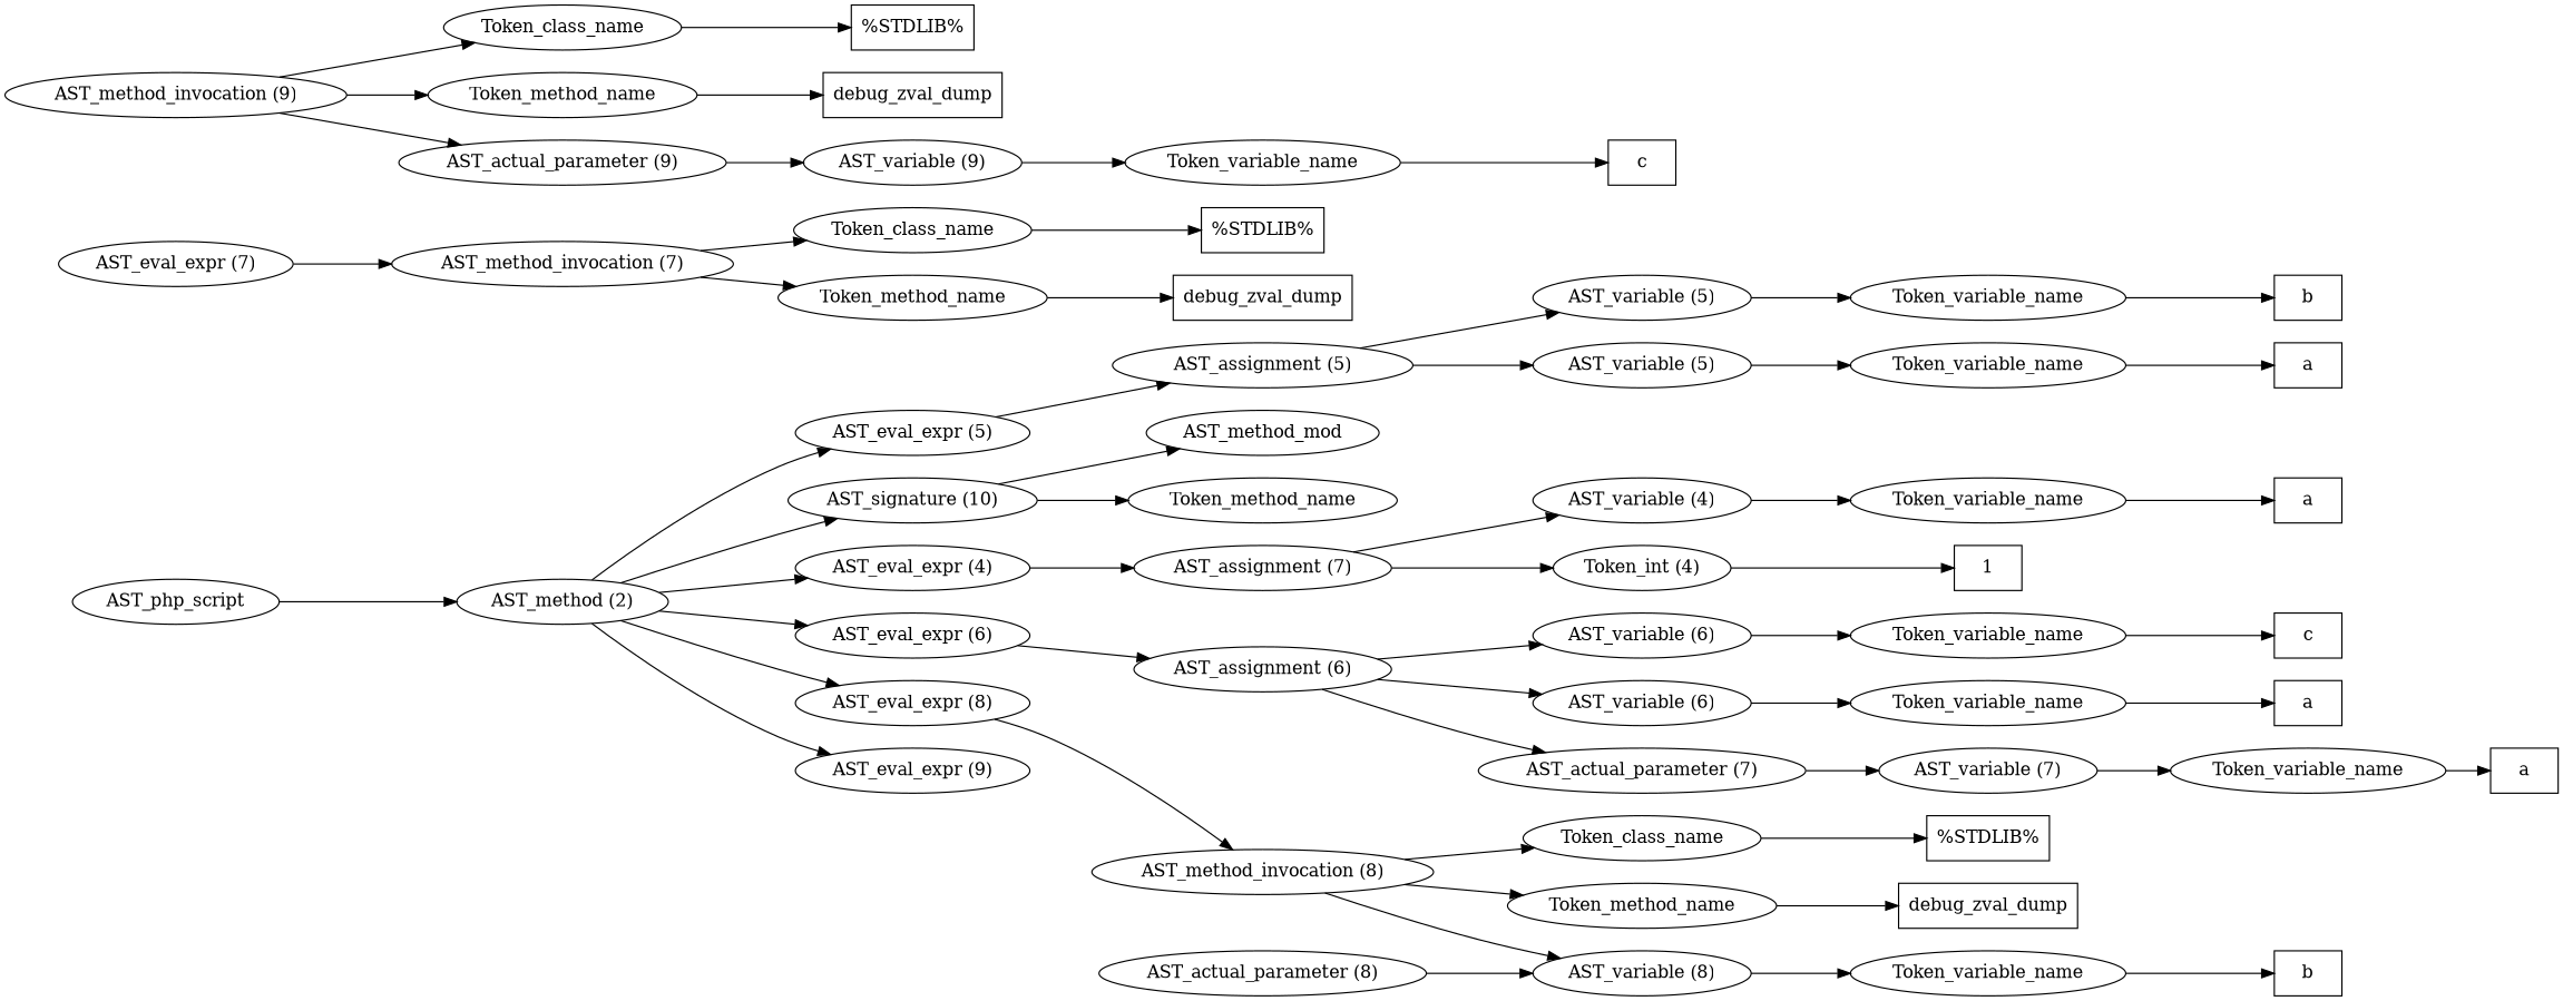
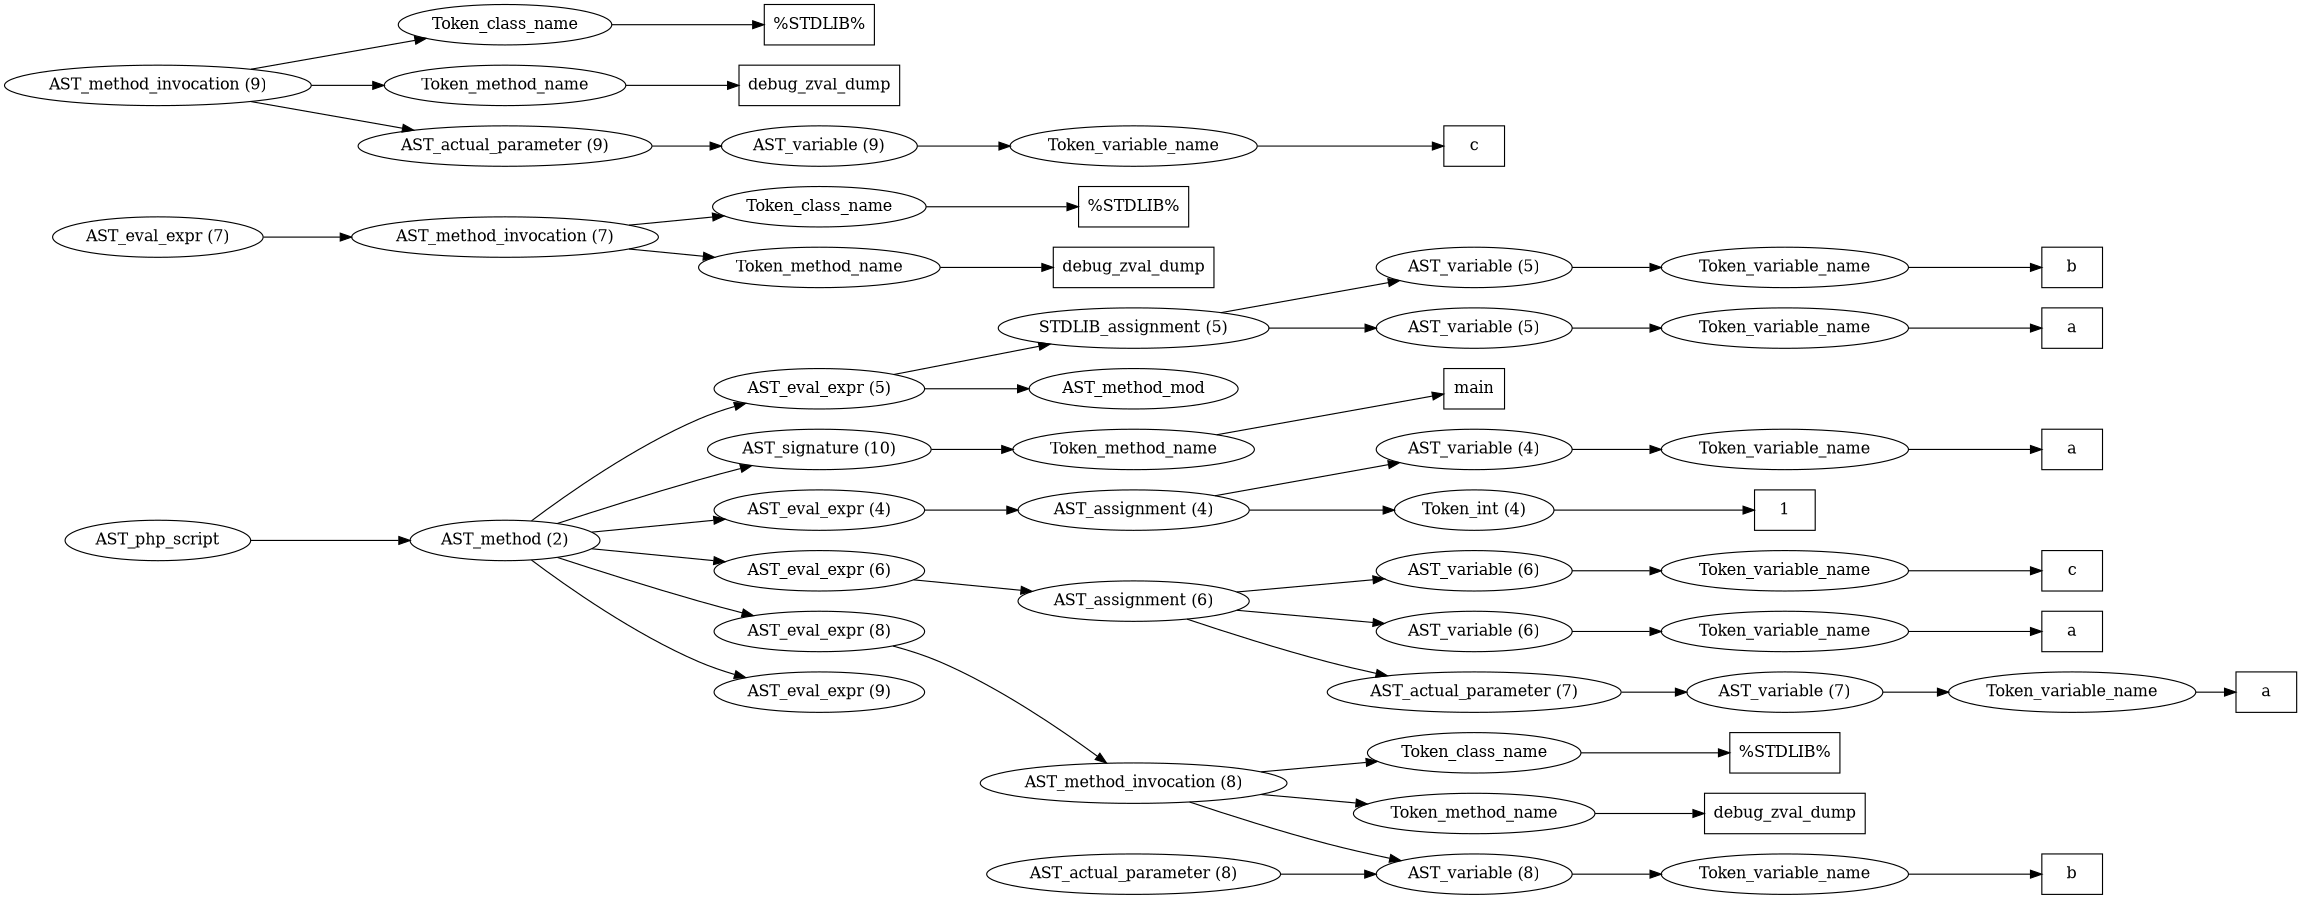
  digraph {
    rankdir=LR
    n1 [label=AST_php_script]
    n2 [label="AST_method (2)"]
    n3 [label="AST_signature (10)"]
    n4 [label="AST_eval_expr (4)"]
    n5 [label="AST_eval_expr (5)"]
    n6 [label="AST_eval_expr (6)"]
    n7 [label="AST_eval_expr (8)"]
    n8 [label="AST_eval_expr (9)"]
    n9 [label=AST_method_mod]
    n10 [label=Token_method_name]
-   n11 [label="AST_assignment (7)"]
-   n12 [label="AST_assignment (5)"]
+   n11 [label="AST_assignment (4)"]
+   n12 [label="STDLIB_assignment (5)"]
    n13 [label="AST_assignment (6)"]
    n14 [label="AST_eval_expr (7)"]
    n15 [label="AST_method_invocation (7)"]
    n16 [label="AST_method_invocation (8)"]
+   n17 [label=main shape=box]
    n18 [label="AST_variable (4)"]
    n19 [label="Token_int (4)"]
    n20 [label=Token_variable_name]
    n21 [label=1 shape=box]
    n22 [label=a shape=box]
    n23 [label="AST_variable (5)"]
    n24 [label="AST_variable (5)"]
    n25 [label=Token_variable_name]
    n26 [label=Token_variable_name]
    n27 [label=b shape=box]
    n28 [label=a shape=box]
    n29 [label="AST_variable (6)"]
    n30 [label="AST_variable (6)"]
    n31 [label="AST_actual_parameter (7)"]
    n32 [label=Token_variable_name]
    n33 [label=Token_variable_name]
    n34 [label=c shape=box]
    n35 [label=a shape=box]
    n36 [label=Token_class_name]
    n37 [label=Token_method_name]
    n38 [label="%STDLIB%" shape=box]
    n39 [label=debug_zval_dump shape=box]
    n40 [label="AST_variable (7)"]
    n41 [label=Token_variable_name]
    n42 [label=a shape=box]
    n43 [label=Token_class_name]
    n44 [label=Token_method_name]
    n45 [label="AST_variable (8)"]
    n46 [label="%STDLIB%" shape=box]
    n47 [label=debug_zval_dump shape=box]
    n48 [label="AST_actual_parameter (8)"]
    n49 [label=Token_variable_name]
    n50 [label=b shape=box]
    n51 [label="AST_method_invocation (9)"]
    n52 [label=Token_class_name]
    n53 [label=Token_method_name]
    n54 [label="AST_actual_parameter (9)"]
    n55 [label="%STDLIB%" shape=box]
    n56 [label=debug_zval_dump shape=box]
    n57 [label="AST_variable (9)"]
    n58 [label=Token_variable_name]
    n59 [label=c shape=box]
    n1 -> n2
    n2 -> n3
    n2 -> n4
    n2 -> n5
    n2 -> n6
    n2 -> n7
    n2 -> n8
-   n3 -> n9
+   n5 -> n9
    n3 -> n10
    n4 -> n11
    n5 -> n12
    n6 -> n13
    n7 -> n16
+   n10 -> n17
    n11 -> n18
    n11 -> n19
    n12 -> n23
    n12 -> n24
    n13 -> n29
    n13 -> n30
    n13 -> n31
    n14 -> n15
    n15 -> n36
    n15 -> n37
    n16 -> n43
    n16 -> n44
    n16 -> n45
    n18 -> n20
    n19 -> n21
    n20 -> n22
    n23 -> n25
    n24 -> n26
    n25 -> n27
    n26 -> n28
    n29 -> n32
    n30 -> n33
    n31 -> n40
    n32 -> n34
    n33 -> n35
    n36 -> n38
    n37 -> n39
    n40 -> n41
    n41 -> n42
    n43 -> n46
    n44 -> n47
    n45 -> n49
    n48 -> n45
    n49 -> n50
    n51 -> n52
    n51 -> n53
    n51 -> n54
    n52 -> n55
    n53 -> n56
    n54 -> n57
    n57 -> n58
    n58 -> n59
  }
